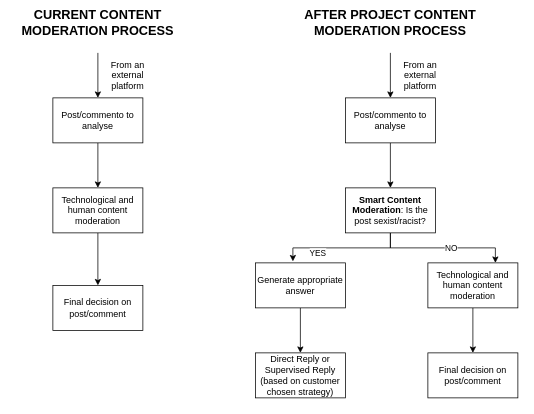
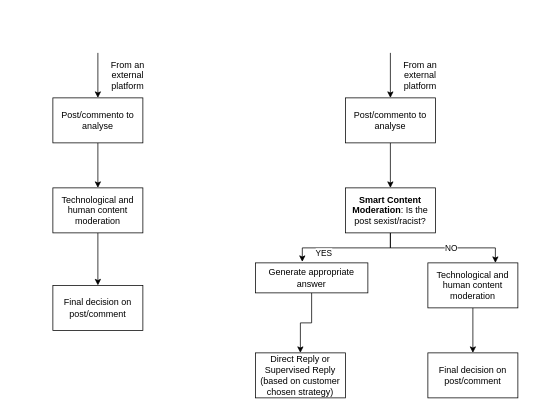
  <mxCell id="0" />
  <mxCell id="1" parent="0" />
  <mxCell id="2" style="edgeStyle=orthogonalEdgeStyle;rounded=0;orthogonalLoop=1;jettySize=auto;html=1;entryX=0.5;entryY=0;entryDx=0;entryDy=0;" edge="1" parent="1" source="3" target="7"><mxGeometry relative="1" as="geometry" /></mxCell>
  <mxCell id="3" value="Post/commento to analyse" style="rounded=0;whiteSpace=wrap;html=1;" vertex="1" parent="1"><mxGeometry x="70" y="130" width="120" height="60" as="geometry" /></mxCell>
  <mxCell id="4" value="" style="endArrow=classic;html=1;entryX=0.5;entryY=0;entryDx=0;entryDy=0;" edge="1" parent="1" target="3"><mxGeometry width="50" height="50" relative="1" as="geometry"><mxPoint x="130" y="70" as="sourcePoint" /><mxPoint x="130" y="60" as="targetPoint" /></mxGeometry></mxCell>
  <mxCell id="5" value="From an external platform" style="text;html=1;strokeColor=none;fillColor=none;align=center;verticalAlign=middle;whiteSpace=wrap;rounded=0;" vertex="1" parent="1"><mxGeometry x="140" y="90" width="60" height="20" as="geometry" /></mxCell>
  <mxCell id="6" style="edgeStyle=orthogonalEdgeStyle;rounded=0;orthogonalLoop=1;jettySize=auto;html=1;entryX=0.5;entryY=0;entryDx=0;entryDy=0;" edge="1" parent="1" source="7" target="8"><mxGeometry relative="1" as="geometry" /></mxCell>
  <mxCell id="7" value="Technological and human content moderation" style="rounded=0;whiteSpace=wrap;html=1;" vertex="1" parent="1"><mxGeometry x="70" y="250" width="120" height="60" as="geometry" /></mxCell>
  <mxCell id="8" value="Final decision on post/comment" style="rounded=0;whiteSpace=wrap;html=1;" vertex="1" parent="1"><mxGeometry x="70" y="380" width="120" height="60" as="geometry" /></mxCell>
  <mxCell id="9" style="edgeStyle=orthogonalEdgeStyle;rounded=0;orthogonalLoop=1;jettySize=auto;html=1;entryX=0.5;entryY=0;entryDx=0;entryDy=0;" edge="1" parent="1" source="10" target="17"><mxGeometry relative="1" as="geometry" /></mxCell>
  <mxCell id="10" value="Post/commento to analyse" style="rounded=0;whiteSpace=wrap;html=1;" vertex="1" parent="1"><mxGeometry x="460" y="130" width="120" height="60" as="geometry" /></mxCell>
  <mxCell id="11" value="" style="endArrow=classic;html=1;entryX=0.5;entryY=0;entryDx=0;entryDy=0;" edge="1" parent="1" target="10"><mxGeometry width="50" height="50" relative="1" as="geometry"><mxPoint x="520" y="70" as="sourcePoint" /><mxPoint x="520" y="60" as="targetPoint" /></mxGeometry></mxCell>
  <mxCell id="12" value="From an external platform" style="text;html=1;strokeColor=none;fillColor=none;align=center;verticalAlign=middle;whiteSpace=wrap;rounded=0;" vertex="1" parent="1"><mxGeometry x="530" y="90" width="60" height="20" as="geometry" /></mxCell>
  <mxCell id="13" style="edgeStyle=orthogonalEdgeStyle;rounded=0;orthogonalLoop=1;jettySize=auto;html=1;entryX=0.417;entryY=-0.033;entryDx=0;entryDy=0;entryPerimeter=0;" edge="1" parent="1" source="17" target="19"><mxGeometry relative="1" as="geometry" /></mxCell>
  <mxCell id="14" value="YES" style="edgeLabel;html=1;align=center;verticalAlign=middle;resizable=0;points=[];" vertex="1" connectable="0" parent="13"><mxGeometry x="0.405" y="6" relative="1" as="geometry"><mxPoint as="offset" /></mxGeometry></mxCell>
  <mxCell id="15" style="edgeStyle=orthogonalEdgeStyle;rounded=0;orthogonalLoop=1;jettySize=auto;html=1;entryX=0.75;entryY=0;entryDx=0;entryDy=0;" edge="1" parent="1" source="17" target="21"><mxGeometry relative="1" as="geometry" /></mxCell>
  <mxCell id="16" value="NO" style="edgeLabel;html=1;align=center;verticalAlign=middle;resizable=0;points=[];" vertex="1" connectable="0" parent="15"><mxGeometry x="0.111" y="1" relative="1" as="geometry"><mxPoint as="offset" /></mxGeometry></mxCell>
  <mxCell id="17" value="&lt;b&gt;Smart Content Moderation&lt;/b&gt;: Is the post sexist/racist?" style="rounded=0;whiteSpace=wrap;html=1;" vertex="1" parent="1"><mxGeometry x="460" y="250" width="120" height="60" as="geometry" /></mxCell>
  <mxCell id="18" style="edgeStyle=orthogonalEdgeStyle;rounded=0;orthogonalLoop=1;jettySize=auto;html=1;exitX=0.5;exitY=1;exitDx=0;exitDy=0;entryX=0.5;entryY=0;entryDx=0;entryDy=0;" edge="1" parent="1" source="19" target="22"><mxGeometry relative="1" as="geometry" /></mxCell>
- <mxCell id="19" value="Generate appropriate answer" style="rounded=0;whiteSpace=wrap;html=1;" vertex="1" parent="1"><mxGeometry x="340" y="350" width="120" height="60" as="geometry" /></mxCell>
+ <mxCell id="19" value="Generate appropriate answer" style="rounded=0;whiteSpace=wrap;html=1;" vertex="1" parent="1"><mxGeometry x="340" y="350" width="150" height="40" as="geometry" /></mxCell>
  <mxCell id="20" style="edgeStyle=orthogonalEdgeStyle;rounded=0;orthogonalLoop=1;jettySize=auto;html=1;entryX=0.5;entryY=0;entryDx=0;entryDy=0;" edge="1" parent="1" source="21" target="23"><mxGeometry relative="1" as="geometry" /></mxCell>
  <mxCell id="21" value="Technological and human content moderation" style="rounded=0;whiteSpace=wrap;html=1;" vertex="1" parent="1"><mxGeometry x="570" y="350" width="120" height="60" as="geometry" /></mxCell>
  <mxCell id="22" value="Direct Reply or Supervised Reply (based on customer chosen strategy)" style="rounded=0;whiteSpace=wrap;html=1;" vertex="1" parent="1"><mxGeometry x="340" y="470" width="120" height="60" as="geometry" /></mxCell>
  <mxCell id="23" value="Final decision on post/comment" style="rounded=0;whiteSpace=wrap;html=1;" vertex="1" parent="1"><mxGeometry x="570" y="470" width="120" height="60" as="geometry" /></mxCell>
- <mxCell id="24" value="CURRENT CONTENT MODERATION PROCESS" style="text;html=1;strokeColor=none;fillColor=none;align=center;verticalAlign=middle;whiteSpace=wrap;rounded=0;fontStyle=1;fontSize=17;" vertex="1" parent="1"><mxGeometry x="20" y="20" width="220" height="20" as="geometry" /></mxCell>
- <mxCell id="25" value="AFTER PROJECT CONTENT MODERATION PROCESS" style="text;html=1;strokeColor=none;fillColor=none;align=center;verticalAlign=middle;whiteSpace=wrap;rounded=0;fontStyle=1;fontSize=17;" vertex="1" parent="1"><mxGeometry x="390" y="20" width="260" height="20" as="geometry" /></mxCell>
